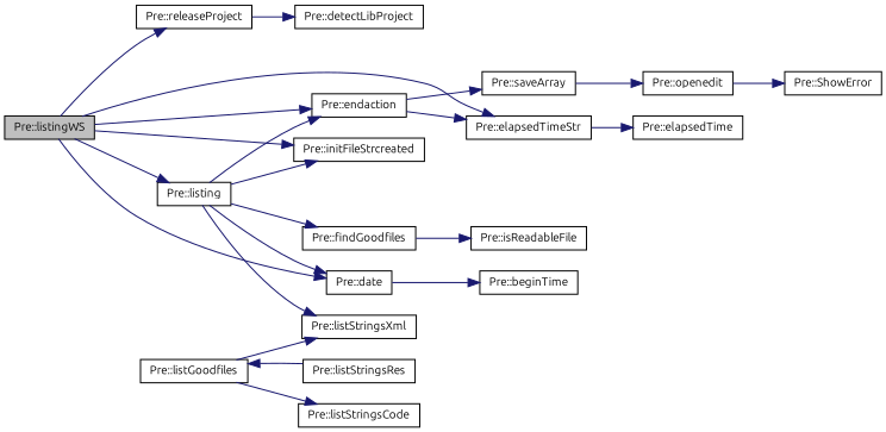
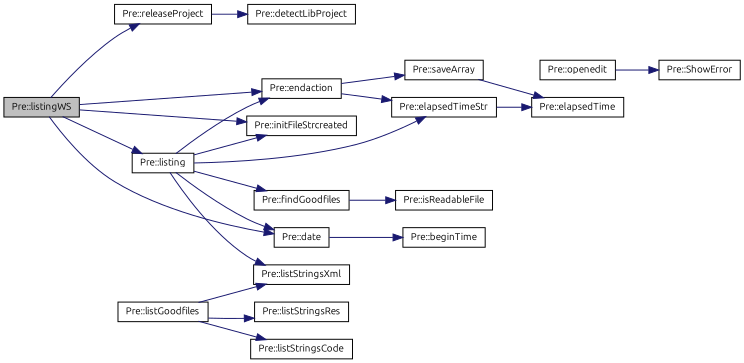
  digraph {
    fontname=Ubuntu
    rankdir=LR
    node [color=black fillcolor=white fontname=Ubuntu fontsize=10 shape=record style=filled]
    edge [color=midnightblue fontname=Ubuntu fontsize=10 labelfontname=Helvetica labelfontsize=10 style=solid]
    n1 [fillcolor=grey75 fontcolor=black height=0.2 label="Pre::listingWS" width=0.4]
    n2 [height=0.2 label="Pre::initFileStrcreated" width=0.4]
    n3 [height=0.2 label="Pre::date" width=0.4]
    n4 [height=0.2 label="Pre::listing" width=0.4]
    n5 [height=0.2 label="Pre::endaction" width=0.4]
    n6 [height=0.2 label="Pre::releaseProject" width=0.4]
    n7 [height=0.2 label="Pre::beginTime" width=0.4]
    n8 [height=0.2 label="Pre::findGoodfiles" width=0.4]
    n9 [height=0.2 label="Pre::elapsedTimeStr" width=0.4]
    n10 [height=0.2 label="Pre::listStringsXml" width=0.4]
    n11 [height=0.2 label="Pre::saveArray" width=0.4]
    n12 [height=0.2 label="Pre::detectLibProject" width=0.4]
    n13 [height=0.2 label="Pre::isReadableFile" width=0.4]
    n14 [height=0.2 label="Pre::elapsedTime" width=0.4]
    n15 [height=0.2 label="Pre::listGoodfiles" width=0.4]
    n16 [height=0.2 label="Pre::listStringsCode" width=0.4]
    n17 [height=0.2 label="Pre::listStringsRes" width=0.4]
    n18 [height=0.2 label="Pre::openedit" width=0.4]
    n19 [height=0.2 label="Pre::ShowError" width=0.4]
    n1 -> n2
    n1 -> n3
    n1 -> n4
    n1 -> n5
    n1 -> n6
    n3 -> n7
    n4 -> n2
    n4 -> n3
    n4 -> n5
    n4 -> n8
-   n1 -> n9
+   n4 -> n9
    n4 -> n10
    n5 -> n9
    n5 -> n11
    n6 -> n12
    n8 -> n13
    n9 -> n14
-   n11 -> n18
+   n11 -> n14
    n15 -> n10
    n15 -> n16
-   n17 -> n15
+   n15 -> n17
    n18 -> n19
  }
